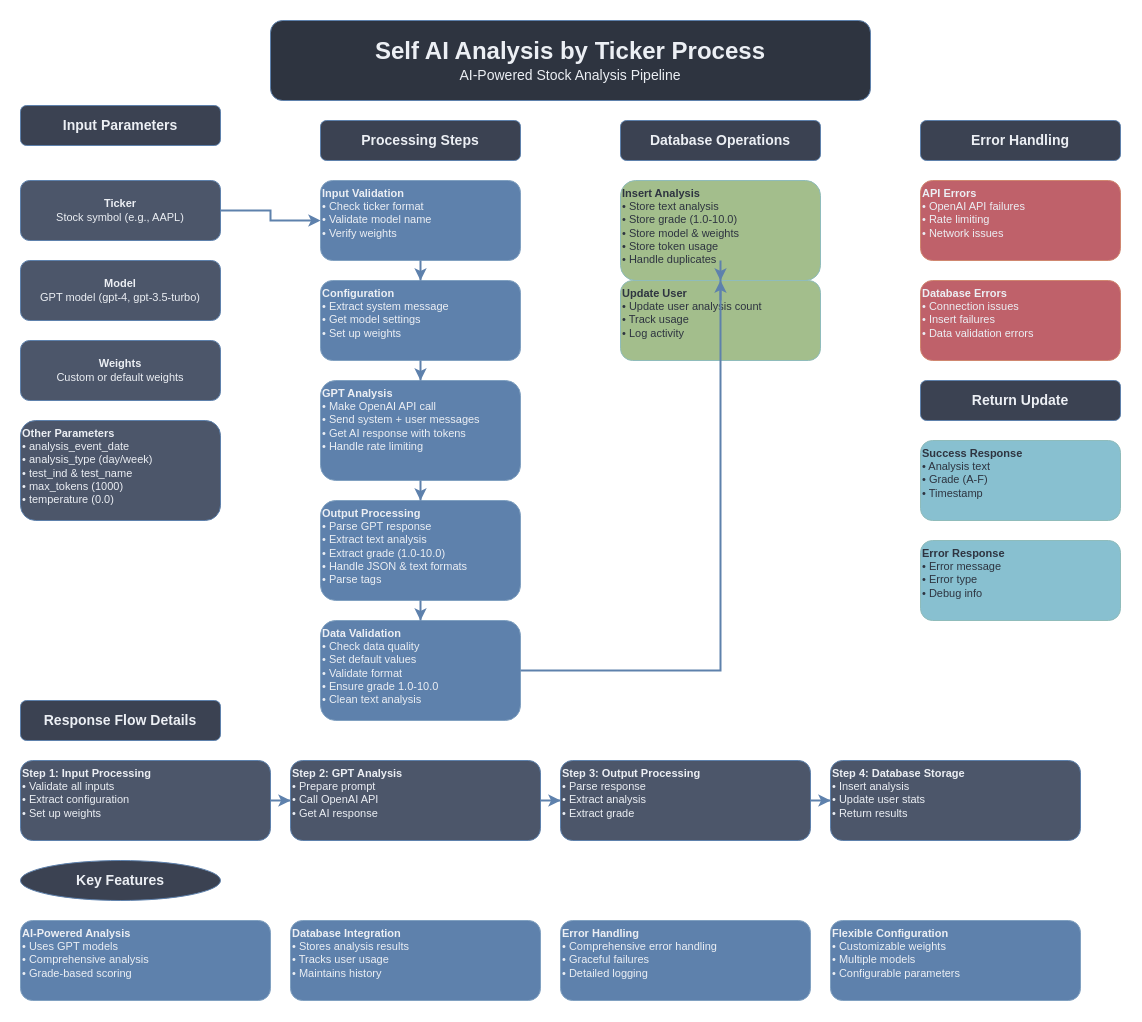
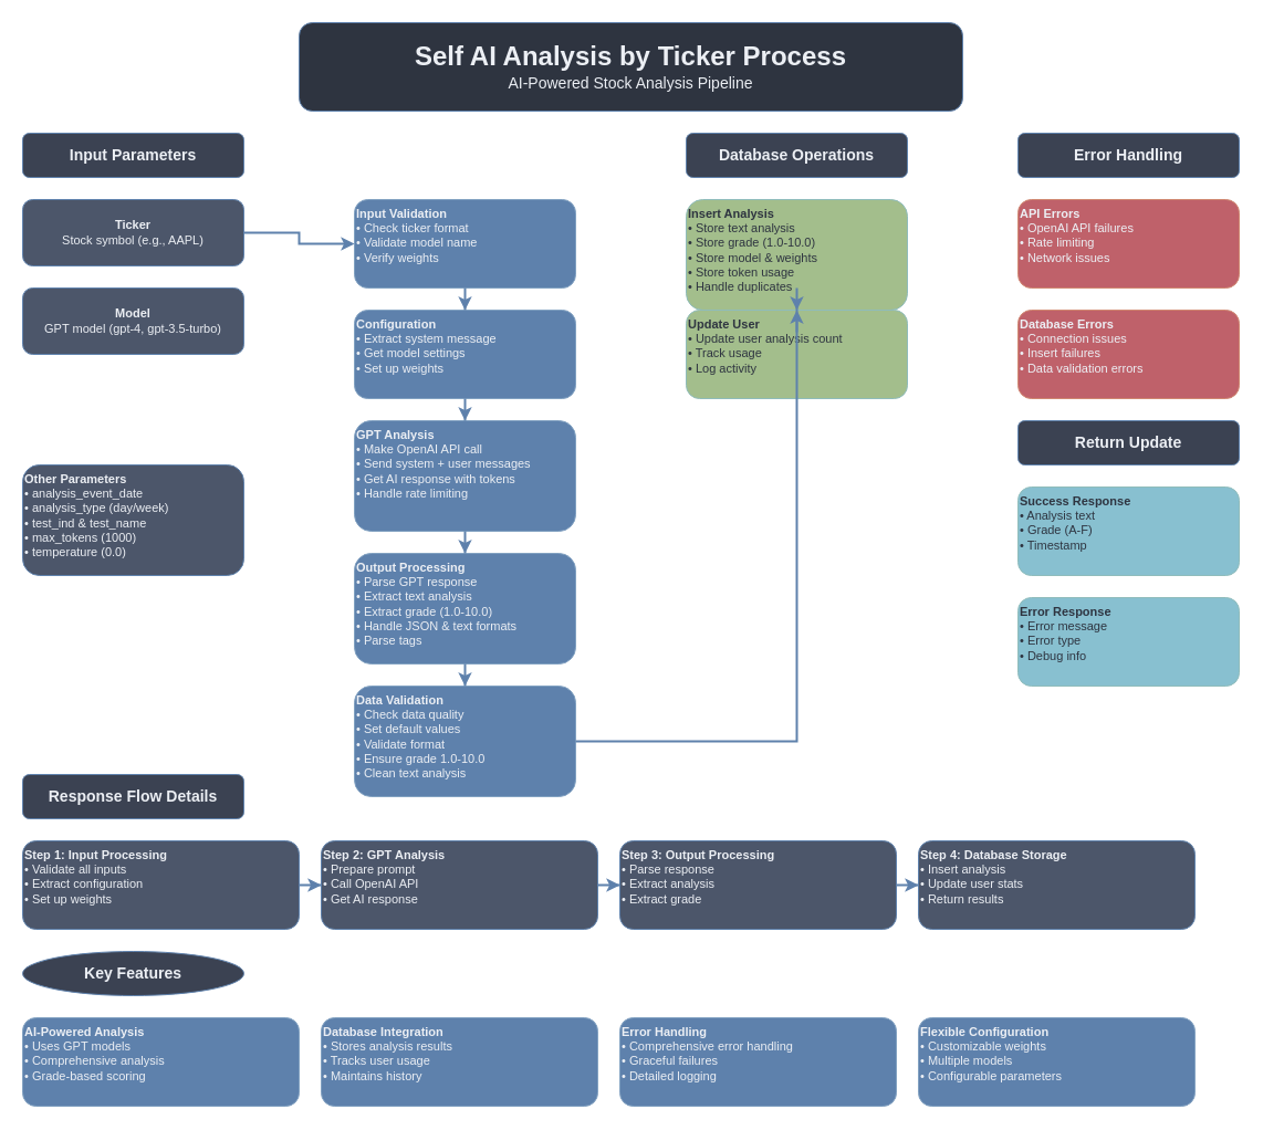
  <mxCell id="0" />
  <mxCell id="1" parent="0" />
  <mxCell id="2" value="&lt;font style=&quot;font-size: 24px;&quot;&gt;&lt;b&gt;Self AI Analysis by Ticker Process&lt;/b&gt;&lt;/font&gt;&lt;br&gt;&lt;font style=&quot;font-size: 14px;&quot;&gt;AI-Powered Stock Analysis Pipeline&lt;/font&gt;" style="rounded=1;whiteSpace=wrap;html=1;fillColor=#2E3440;strokeColor=#5E81AC;fontColor=#ECEFF4;fontSize=16;align=center;verticalAlign=middle;" parent="1" vertex="1"><mxGeometry x="270" y="20" width="600" height="80" as="geometry" /></mxCell>
- <mxCell id="3" value="&lt;b&gt;Input Parameters&lt;/b&gt;" style="rounded=1;whiteSpace=wrap;html=1;fillColor=#3B4252;strokeColor=#5E81AC;fontColor=#ECEFF4;fontSize=14;align=center;verticalAlign=middle;" parent="1" vertex="1"><mxGeometry x="20" y="105" width="200" height="40" as="geometry" /></mxCell>
+ <mxCell id="3" value="&lt;b&gt;Input Parameters&lt;/b&gt;" style="rounded=1;whiteSpace=wrap;html=1;fillColor=#3B4252;strokeColor=#5E81AC;fontColor=#ECEFF4;fontSize=14;align=center;verticalAlign=middle;" parent="1" vertex="1"><mxGeometry x="20" y="120" width="200" height="40" as="geometry" /></mxCell>
  <mxCell id="4" value="&lt;b&gt;Ticker&lt;/b&gt;&lt;br&gt;Stock symbol (e.g., AAPL)" style="rounded=1;whiteSpace=wrap;html=1;fillColor=#4C566A;strokeColor=#5E81AC;fontColor=#ECEFF4;fontSize=11;align=center;verticalAlign=middle;" parent="1" vertex="1"><mxGeometry x="20" y="180" width="200" height="60" as="geometry" /></mxCell>
  <mxCell id="5" value="&lt;b&gt;Model&lt;/b&gt;&lt;br&gt;GPT model (gpt-4, gpt-3.5-turbo)" style="rounded=1;whiteSpace=wrap;html=1;fillColor=#4C566A;strokeColor=#5E81AC;fontColor=#ECEFF4;fontSize=11;align=center;verticalAlign=middle;" parent="1" vertex="1"><mxGeometry x="20" y="260" width="200" height="60" as="geometry" /></mxCell>
- <mxCell id="6" value="&lt;b&gt;Weights&lt;/b&gt;&lt;br&gt;Custom or default weights" style="rounded=1;whiteSpace=wrap;html=1;fillColor=#4C566A;strokeColor=#5E81AC;fontColor=#ECEFF4;fontSize=11;align=center;verticalAlign=middle;" parent="1" vertex="1"><mxGeometry x="20" y="340" width="200" height="60" as="geometry" /></mxCell>
  <mxCell id="7" value="&lt;b&gt;Other Parameters&lt;/b&gt;&lt;br&gt;• analysis_event_date&lt;br&gt;• analysis_type (day/week)&lt;br&gt;• test_ind &amp; test_name&lt;br&gt;• max_tokens (1000)&lt;br&gt;• temperature (0.0)" style="rounded=1;whiteSpace=wrap;html=1;fillColor=#4C566A;strokeColor=#5E81AC;fontColor=#ECEFF4;fontSize=11;align=left;verticalAlign=top;" parent="1" vertex="1"><mxGeometry x="20" y="420" width="200" height="100" as="geometry" /></mxCell>
- <mxCell id="8" value="&lt;b&gt;Processing Steps&lt;/b&gt;" style="rounded=1;whiteSpace=wrap;html=1;fillColor=#3B4252;strokeColor=#5E81AC;fontColor=#ECEFF4;fontSize=14;align=center;verticalAlign=middle;" parent="1" vertex="1"><mxGeometry x="320" y="120" width="200" height="40" as="geometry" /></mxCell>
  <mxCell id="9" value="&lt;b&gt;Input Validation&lt;/b&gt;&lt;br&gt;• Check ticker format&lt;br&gt;• Validate model name&lt;br&gt;• Verify weights" style="rounded=1;whiteSpace=wrap;html=1;fillColor=#5E81AC;strokeColor=#81A1C1;fontColor=#ECEFF4;fontSize=11;align=left;verticalAlign=top;" parent="1" vertex="1"><mxGeometry x="320" y="180" width="200" height="80" as="geometry" /></mxCell>
  <mxCell id="10" value="&lt;b&gt;Configuration&lt;/b&gt;&lt;br&gt;• Extract system message&lt;br&gt;• Get model settings&lt;br&gt;• Set up weights" style="rounded=1;whiteSpace=wrap;html=1;fillColor=#5E81AC;strokeColor=#81A1C1;fontColor=#ECEFF4;fontSize=11;align=left;verticalAlign=top;" parent="1" vertex="1"><mxGeometry x="320" y="280" width="200" height="80" as="geometry" /></mxCell>
  <mxCell id="11" value="&lt;b&gt;GPT Analysis&lt;/b&gt;&lt;br&gt;• Make OpenAI API call&lt;br&gt;• Send system + user messages&lt;br&gt;• Get AI response with tokens&lt;br&gt;• Handle rate limiting" style="rounded=1;whiteSpace=wrap;html=1;fillColor=#5E81AC;strokeColor=#81A1C1;fontColor=#ECEFF4;fontSize=11;align=left;verticalAlign=top;" parent="1" vertex="1"><mxGeometry x="320" y="380" width="200" height="100" as="geometry" /></mxCell>
  <mxCell id="12" value="&lt;b&gt;Output Processing&lt;/b&gt;&lt;br&gt;• Parse GPT response&lt;br&gt;• Extract text analysis&lt;br&gt;• Extract grade (1.0-10.0)&lt;br&gt;• Handle JSON &amp; text formats&lt;br&gt;• Parse &lt;GRADE&gt; tags" style="rounded=1;whiteSpace=wrap;html=1;fillColor=#5E81AC;strokeColor=#81A1C1;fontColor=#ECEFF4;fontSize=11;align=left;verticalAlign=top;" parent="1" vertex="1"><mxGeometry x="320" y="500" width="200" height="100" as="geometry" /></mxCell>
  <mxCell id="13" value="&lt;b&gt;Data Validation&lt;/b&gt;&lt;br&gt;• Check data quality&lt;br&gt;• Set default values&lt;br&gt;• Validate format&lt;br&gt;• Ensure grade 1.0-10.0&lt;br&gt;• Clean text analysis" style="rounded=1;whiteSpace=wrap;html=1;fillColor=#5E81AC;strokeColor=#81A1C1;fontColor=#ECEFF4;fontSize=11;align=left;verticalAlign=top;" parent="1" vertex="1"><mxGeometry x="320" y="620" width="200" height="100" as="geometry" /></mxCell>
  <mxCell id="14" value="&lt;b&gt;Database Operations&lt;/b&gt;" style="rounded=1;whiteSpace=wrap;html=1;fillColor=#3B4252;strokeColor=#5E81AC;fontColor=#ECEFF4;fontSize=14;align=center;verticalAlign=middle;" parent="1" vertex="1"><mxGeometry x="620" y="120" width="200" height="40" as="geometry" /></mxCell>
  <mxCell id="15" value="&lt;b&gt;Insert Analysis&lt;/b&gt;&lt;br&gt;• Store text analysis&lt;br&gt;• Store grade (1.0-10.0)&lt;br&gt;• Store model &amp; weights&lt;br&gt;• Store token usage&lt;br&gt;• Handle duplicates" style="rounded=1;whiteSpace=wrap;html=1;fillColor=#A3BE8C;strokeColor=#8FBCBB;fontColor=#2E3440;fontSize=11;align=left;verticalAlign=top;" parent="1" vertex="1"><mxGeometry x="620" y="180" width="200" height="100" as="geometry" /></mxCell>
  <mxCell id="16" value="&lt;b&gt;Update User&lt;/b&gt;&lt;br&gt;• Update user analysis count&lt;br&gt;• Track usage&lt;br&gt;• Log activity" style="rounded=1;whiteSpace=wrap;html=1;fillColor=#A3BE8C;strokeColor=#8FBCBB;fontColor=#2E3440;fontSize=11;align=left;verticalAlign=top;" parent="1" vertex="1"><mxGeometry x="620" y="280" width="200" height="80" as="geometry" /></mxCell>
  <mxCell id="17" value="&lt;b&gt;Error Handling&lt;/b&gt;" style="rounded=1;whiteSpace=wrap;html=1;fillColor=#3B4252;strokeColor=#5E81AC;fontColor=#ECEFF4;fontSize=14;align=center;verticalAlign=middle;" parent="1" vertex="1"><mxGeometry x="920" y="120" width="200" height="40" as="geometry" /></mxCell>
  <mxCell id="18" value="&lt;b&gt;API Errors&lt;/b&gt;&lt;br&gt;• OpenAI API failures&lt;br&gt;• Rate limiting&lt;br&gt;• Network issues" style="rounded=1;whiteSpace=wrap;html=1;fillColor=#BF616A;strokeColor=#D08770;fontColor=#ECEFF4;fontSize=11;align=left;verticalAlign=top;" parent="1" vertex="1"><mxGeometry x="920" y="180" width="200" height="80" as="geometry" /></mxCell>
  <mxCell id="19" value="&lt;b&gt;Database Errors&lt;/b&gt;&lt;br&gt;• Connection issues&lt;br&gt;• Insert failures&lt;br&gt;• Data validation errors" style="rounded=1;whiteSpace=wrap;html=1;fillColor=#BF616A;strokeColor=#D08770;fontColor=#ECEFF4;fontSize=11;align=left;verticalAlign=top;" parent="1" vertex="1"><mxGeometry x="920" y="280" width="200" height="80" as="geometry" /></mxCell>
  <mxCell id="20" value="&lt;b&gt;Return Update&lt;/b&gt;" style="rounded=1;whiteSpace=wrap;html=1;fillColor=#3B4252;strokeColor=#5E81AC;fontColor=#ECEFF4;fontSize=14;align=center;verticalAlign=middle;" parent="1" vertex="1"><mxGeometry x="920" y="380" width="200" height="40" as="geometry" /></mxCell>
  <mxCell id="21" value="&lt;b&gt;Success Response&lt;/b&gt;&lt;br&gt;• Analysis text&lt;br&gt;• Grade (A-F)&lt;br&gt;• Timestamp" style="rounded=1;whiteSpace=wrap;html=1;fillColor=#88C0D0;strokeColor=#8FBCBB;fontColor=#2E3440;fontSize=11;align=left;verticalAlign=top;" parent="1" vertex="1"><mxGeometry x="920" y="440" width="200" height="80" as="geometry" /></mxCell>
  <mxCell id="22" value="&lt;b&gt;Error Response&lt;/b&gt;&lt;br&gt;• Error message&lt;br&gt;• Error type&lt;br&gt;• Debug info" style="rounded=1;whiteSpace=wrap;html=1;fillColor=#88C0D0;strokeColor=#8FBCBB;fontColor=#2E3440;fontSize=11;align=left;verticalAlign=top;" parent="1" vertex="1"><mxGeometry x="920" y="540" width="200" height="80" as="geometry" /></mxCell>
  <mxCell id="23" value="&lt;b&gt;Response Flow Details&lt;/b&gt;" style="rounded=1;whiteSpace=wrap;html=1;fillColor=#3B4252;strokeColor=#5E81AC;fontColor=#ECEFF4;fontSize=14;align=center;verticalAlign=middle;" parent="1" vertex="1"><mxGeometry x="20" y="700" width="200" height="40" as="geometry" /></mxCell>
  <mxCell id="24" value="&lt;b&gt;Step 1: Input Processing&lt;/b&gt;&lt;br&gt;• Validate all inputs&lt;br&gt;• Extract configuration&lt;br&gt;• Set up weights" style="rounded=1;whiteSpace=wrap;html=1;fillColor=#4C566A;strokeColor=#5E81AC;fontColor=#ECEFF4;fontSize=11;align=left;verticalAlign=top;" parent="1" vertex="1"><mxGeometry x="20" y="760" width="250" height="80" as="geometry" /></mxCell>
  <mxCell id="25" value="&lt;b&gt;Step 2: GPT Analysis&lt;/b&gt;&lt;br&gt;• Prepare prompt&lt;br&gt;• Call OpenAI API&lt;br&gt;• Get AI response" style="rounded=1;whiteSpace=wrap;html=1;fillColor=#4C566A;strokeColor=#5E81AC;fontColor=#ECEFF4;fontSize=11;align=left;verticalAlign=top;" parent="1" vertex="1"><mxGeometry x="290" y="760" width="250" height="80" as="geometry" /></mxCell>
  <mxCell id="26" value="&lt;b&gt;Step 3: Output Processing&lt;/b&gt;&lt;br&gt;• Parse response&lt;br&gt;• Extract analysis&lt;br&gt;• Extract grade" style="rounded=1;whiteSpace=wrap;html=1;fillColor=#4C566A;strokeColor=#5E81AC;fontColor=#ECEFF4;fontSize=11;align=left;verticalAlign=top;" parent="1" vertex="1"><mxGeometry x="560" y="760" width="250" height="80" as="geometry" /></mxCell>
  <mxCell id="27" value="&lt;b&gt;Step 4: Database Storage&lt;/b&gt;&lt;br&gt;• Insert analysis&lt;br&gt;• Update user stats&lt;br&gt;• Return results" style="rounded=1;whiteSpace=wrap;html=1;fillColor=#4C566A;strokeColor=#5E81AC;fontColor=#ECEFF4;fontSize=11;align=left;verticalAlign=top;" parent="1" vertex="1"><mxGeometry x="830" y="760" width="250" height="80" as="geometry" /></mxCell>
  <mxCell id="28" value="&lt;b&gt;Key Features&lt;/b&gt;" style="ellipse;whiteSpace=wrap;html=1;fillColor=#3B4252;strokeColor=#5E81AC;fontColor=#ECEFF4;fontSize=14;align=center;verticalAlign=middle;" parent="1" vertex="1"><mxGeometry x="20" y="860" width="200" height="40" as="geometry" /></mxCell>
  <mxCell id="29" value="&lt;b&gt;AI-Powered Analysis&lt;/b&gt;&lt;br&gt;• Uses GPT models&lt;br&gt;• Comprehensive analysis&lt;br&gt;• Grade-based scoring" style="rounded=1;whiteSpace=wrap;html=1;fillColor=#5E81AC;strokeColor=#81A1C1;fontColor=#ECEFF4;fontSize=11;align=left;verticalAlign=top;" parent="1" vertex="1"><mxGeometry x="20" y="920" width="250" height="80" as="geometry" /></mxCell>
  <mxCell id="30" value="&lt;b&gt;Database Integration&lt;/b&gt;&lt;br&gt;• Stores analysis results&lt;br&gt;• Tracks user usage&lt;br&gt;• Maintains history" style="rounded=1;whiteSpace=wrap;html=1;fillColor=#5E81AC;strokeColor=#81A1C1;fontColor=#ECEFF4;fontSize=11;align=left;verticalAlign=top;" parent="1" vertex="1"><mxGeometry x="290" y="920" width="250" height="80" as="geometry" /></mxCell>
  <mxCell id="31" value="&lt;b&gt;Error Handling&lt;/b&gt;&lt;br&gt;• Comprehensive error handling&lt;br&gt;• Graceful failures&lt;br&gt;• Detailed logging" style="rounded=1;whiteSpace=wrap;html=1;fillColor=#5E81AC;strokeColor=#81A1C1;fontColor=#ECEFF4;fontSize=11;align=left;verticalAlign=top;" parent="1" vertex="1"><mxGeometry x="560" y="920" width="250" height="80" as="geometry" /></mxCell>
  <mxCell id="32" value="&lt;b&gt;Flexible Configuration&lt;/b&gt;&lt;br&gt;• Customizable weights&lt;br&gt;• Multiple models&lt;br&gt;• Configurable parameters" style="rounded=1;whiteSpace=wrap;html=1;fillColor=#5E81AC;strokeColor=#81A1C1;fontColor=#ECEFF4;fontSize=11;align=left;verticalAlign=top;" parent="1" vertex="1"><mxGeometry x="830" y="920" width="250" height="80" as="geometry" /></mxCell>
  <mxCell id="33" style="edgeStyle=orthogonalEdgeStyle;rounded=0;orthogonalLoop=1;jettySize=auto;html=1;strokeColor=#5E81AC;strokeWidth=2;" parent="1" source="4" target="9" edge="1"><mxGeometry relative="1" as="geometry" /></mxCell>
  <mxCell id="34" style="edgeStyle=orthogonalEdgeStyle;rounded=0;orthogonalLoop=1;jettySize=auto;html=1;strokeColor=#5E81AC;strokeWidth=2;" parent="1" source="9" target="10" edge="1"><mxGeometry relative="1" as="geometry" /></mxCell>
  <mxCell id="35" style="edgeStyle=orthogonalEdgeStyle;rounded=0;orthogonalLoop=1;jettySize=auto;html=1;strokeColor=#5E81AC;strokeWidth=2;" parent="1" source="10" target="11" edge="1"><mxGeometry relative="1" as="geometry" /></mxCell>
  <mxCell id="36" style="edgeStyle=orthogonalEdgeStyle;rounded=0;orthogonalLoop=1;jettySize=auto;html=1;strokeColor=#5E81AC;strokeWidth=2;" parent="1" source="11" target="12" edge="1"><mxGeometry relative="1" as="geometry" /></mxCell>
  <mxCell id="37" style="edgeStyle=orthogonalEdgeStyle;rounded=0;orthogonalLoop=1;jettySize=auto;html=1;strokeColor=#5E81AC;strokeWidth=2;" parent="1" source="12" target="13" edge="1"><mxGeometry relative="1" as="geometry" /></mxCell>
  <mxCell id="38" style="edgeStyle=orthogonalEdgeStyle;rounded=0;orthogonalLoop=1;jettySize=auto;html=1;strokeColor=#5E81AC;strokeWidth=2;" parent="1" source="13" target="15" edge="1"><mxGeometry relative="1" as="geometry" /></mxCell>
  <mxCell id="39" style="edgeStyle=orthogonalEdgeStyle;rounded=0;orthogonalLoop=1;jettySize=auto;html=1;strokeColor=#5E81AC;strokeWidth=2;" parent="1" source="15" target="16" edge="1"><mxGeometry relative="1" as="geometry" /></mxCell>
  <mxCell id="40" style="edgeStyle=orthogonalEdgeStyle;rounded=0;orthogonalLoop=1;jettySize=auto;html=1;strokeColor=#5E81AC;strokeWidth=2;" parent="1" source="24" target="25" edge="1"><mxGeometry relative="1" as="geometry" /></mxCell>
  <mxCell id="41" style="edgeStyle=orthogonalEdgeStyle;rounded=0;orthogonalLoop=1;jettySize=auto;html=1;strokeColor=#5E81AC;strokeWidth=2;" parent="1" source="25" target="26" edge="1"><mxGeometry relative="1" as="geometry" /></mxCell>
  <mxCell id="42" style="edgeStyle=orthogonalEdgeStyle;rounded=0;orthogonalLoop=1;jettySize=auto;html=1;strokeColor=#5E81AC;strokeWidth=2;" parent="1" source="26" target="27" edge="1"><mxGeometry relative="1" as="geometry" /></mxCell>
